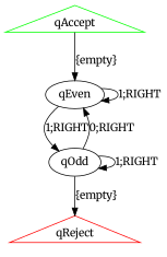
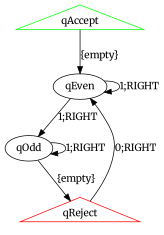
  digraph {
    fontname=Merriweather
    node [fontname=Merriweather]
    edge [fontname=Merriweather]
    qEven
    qOdd
    qReject [color=red shape=triangle]
    qAccept [color=green shape=triangle]
    qEven -> qEven [label="1;RIGHT"]
    qEven -> qOdd [label="1;RIGHT"]
-   qOdd -> qEven [label="0;RIGHT"]
+   qReject -> qEven [label="0;RIGHT"]
    qOdd -> qOdd [label="1;RIGHT"]
    qOdd -> qReject [label="{empty}"]
    qAccept -> qEven [label="{empty}"]
  }
